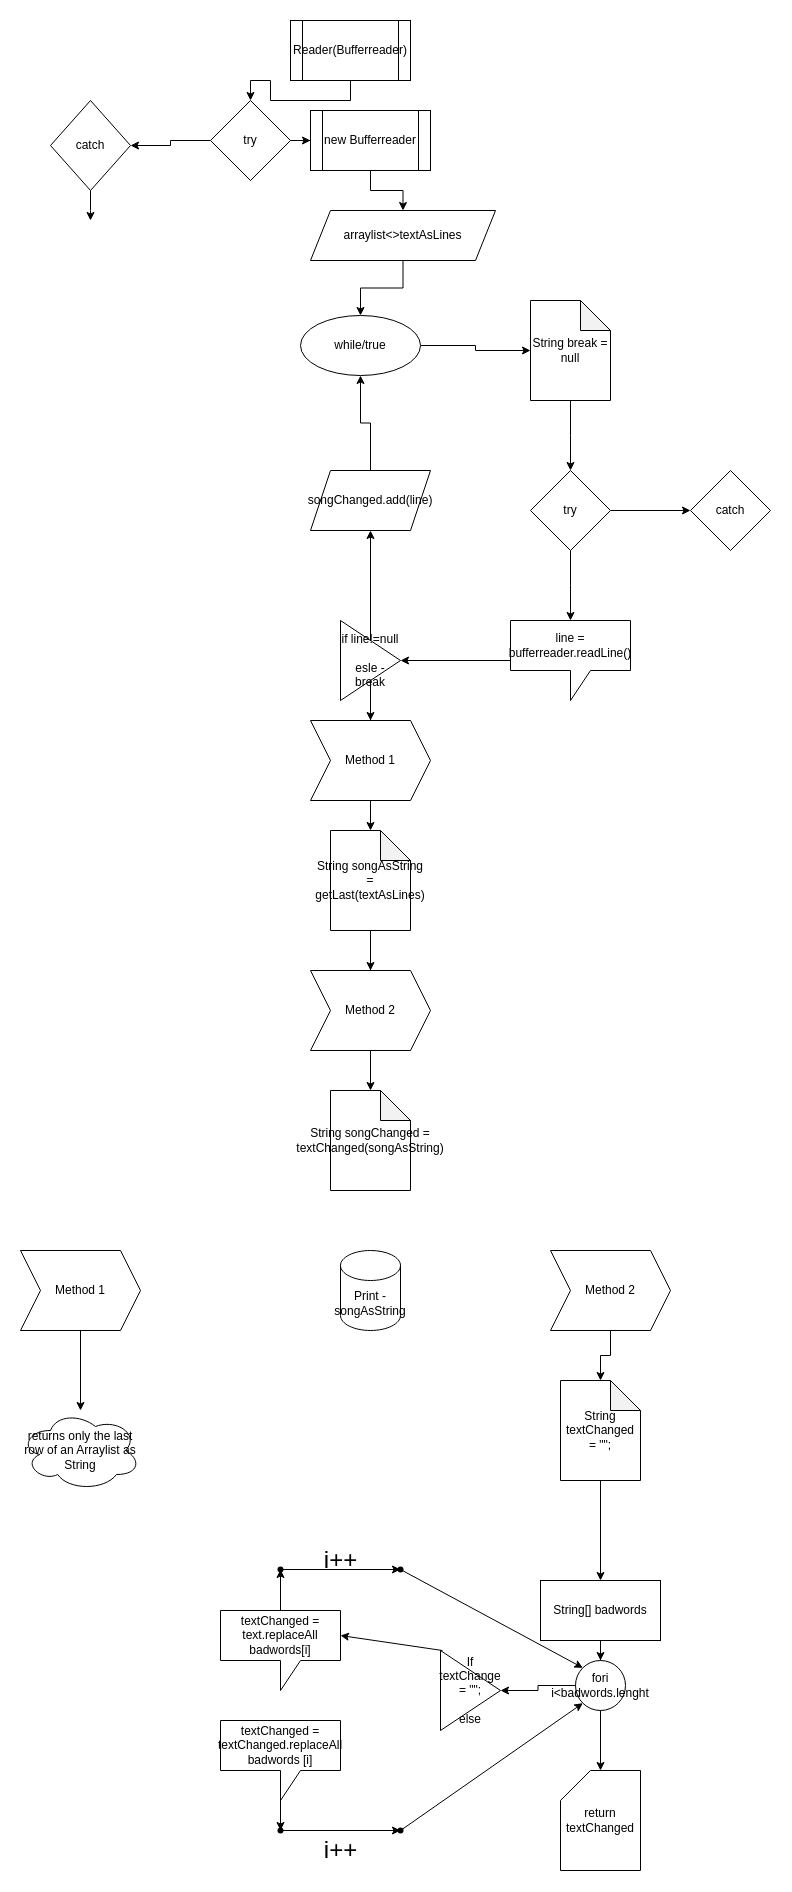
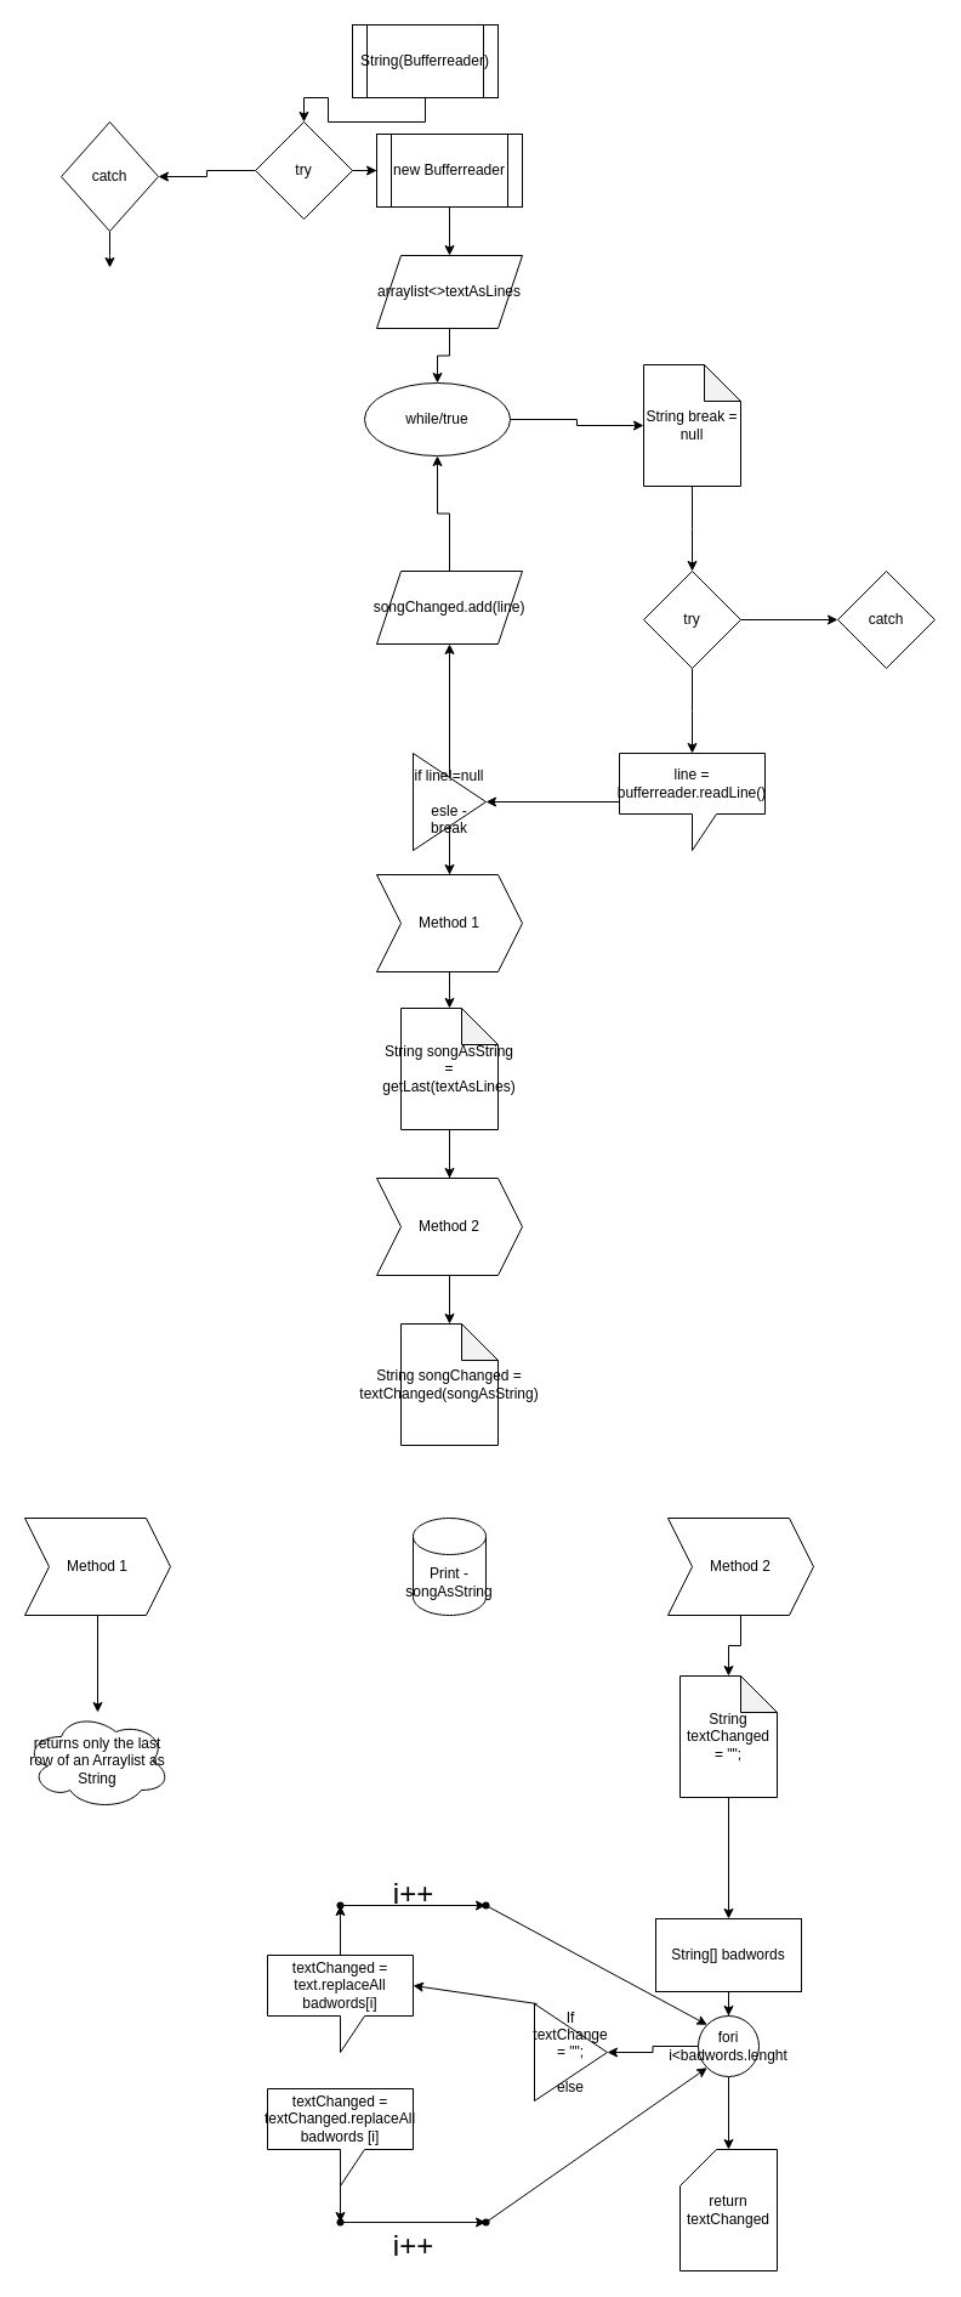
  <mxCell id="0" />
  <mxCell id="1" parent="0" />
  <mxCell id="2" value="" style="edgeStyle=orthogonalEdgeStyle;rounded=0;orthogonalLoop=1;jettySize=auto;html=1;" parent="1" source="3" target="6" edge="1"><mxGeometry relative="1" as="geometry" /></mxCell>
- <mxCell id="3" value="Reader(Bufferreader)" style="shape=process;whiteSpace=wrap;html=1;backgroundOutline=1;" parent="1" vertex="1"><mxGeometry x="290" y="20" width="120" height="60" as="geometry" /></mxCell>
+ <mxCell id="3" value="String(Bufferreader)" style="shape=process;whiteSpace=wrap;html=1;backgroundOutline=1;" parent="1" vertex="1"><mxGeometry x="290" y="20" width="120" height="60" as="geometry" /></mxCell>
  <mxCell id="4" value="" style="edgeStyle=orthogonalEdgeStyle;rounded=0;orthogonalLoop=1;jettySize=auto;html=1;" parent="1" source="6" target="8" edge="1"><mxGeometry relative="1" as="geometry" /></mxCell>
  <mxCell id="5" value="" style="edgeStyle=orthogonalEdgeStyle;rounded=0;orthogonalLoop=1;jettySize=auto;html=1;" parent="1" source="6" target="10" edge="1"><mxGeometry relative="1" as="geometry" /></mxCell>
  <mxCell id="6" value="try" style="rhombus;whiteSpace=wrap;html=1;" parent="1" vertex="1"><mxGeometry x="210" y="100" width="80" height="80" as="geometry" /></mxCell>
  <mxCell id="7" value="" style="edgeStyle=orthogonalEdgeStyle;rounded=0;orthogonalLoop=1;jettySize=auto;html=1;" parent="1" source="8" target="12" edge="1"><mxGeometry relative="1" as="geometry" /></mxCell>
  <mxCell id="8" value="new Bufferreader" style="shape=process;whiteSpace=wrap;html=1;backgroundOutline=1;" parent="1" vertex="1"><mxGeometry x="310" y="110" width="120" height="60" as="geometry" /></mxCell>
  <mxCell id="9" value="" style="edgeStyle=orthogonalEdgeStyle;rounded=0;orthogonalLoop=1;jettySize=auto;html=1;" parent="1" source="10" edge="1"><mxGeometry relative="1" as="geometry"><mxPoint x="90" y="220" as="targetPoint" /></mxGeometry></mxCell>
  <mxCell id="10" value="catch" style="rhombus;whiteSpace=wrap;html=1;" parent="1" vertex="1"><mxGeometry x="50" y="100" width="80" height="90" as="geometry" /></mxCell>
  <mxCell id="11" value="" style="edgeStyle=orthogonalEdgeStyle;rounded=0;orthogonalLoop=1;jettySize=auto;html=1;" parent="1" source="12" target="14" edge="1"><mxGeometry relative="1" as="geometry" /></mxCell>
- <mxCell id="12" value="arraylist&amp;lt;&amp;gt;textAsLines" style="shape=parallelogram;perimeter=parallelogramPerimeter;whiteSpace=wrap;html=1;fixedSize=1;" parent="1" vertex="1"><mxGeometry x="310" y="210" width="185" height="50" as="geometry" /></mxCell>
+ <mxCell id="12" value="arraylist&amp;lt;&amp;gt;textAsLines" style="shape=parallelogram;perimeter=parallelogramPerimeter;whiteSpace=wrap;html=1;fixedSize=1;" parent="1" vertex="1"><mxGeometry x="310" y="210" width="120" height="60" as="geometry" /></mxCell>
  <mxCell id="13" value="" style="edgeStyle=orthogonalEdgeStyle;rounded=0;orthogonalLoop=1;jettySize=auto;html=1;" parent="1" source="14" target="16" edge="1"><mxGeometry relative="1" as="geometry"><mxPoint x="570" y="350" as="targetPoint" /></mxGeometry></mxCell>
  <mxCell id="14" value="while/true" style="ellipse;whiteSpace=wrap;html=1;" parent="1" vertex="1"><mxGeometry x="300" y="315" width="120" height="60" as="geometry" /></mxCell>
  <mxCell id="15" value="" style="edgeStyle=orthogonalEdgeStyle;rounded=0;orthogonalLoop=1;jettySize=auto;html=1;" parent="1" source="16" edge="1"><mxGeometry relative="1" as="geometry"><mxPoint x="570" y="470" as="targetPoint" /></mxGeometry></mxCell>
  <mxCell id="16" value="String break = null" style="shape=note;whiteSpace=wrap;html=1;backgroundOutline=1;darkOpacity=0.05;" parent="1" vertex="1"><mxGeometry x="530" y="300" width="80" height="100" as="geometry" /></mxCell>
  <mxCell id="17" value="" style="edgeStyle=orthogonalEdgeStyle;rounded=0;orthogonalLoop=1;jettySize=auto;html=1;" parent="1" source="19" target="20" edge="1"><mxGeometry relative="1" as="geometry" /></mxCell>
  <mxCell id="18" value="" style="edgeStyle=orthogonalEdgeStyle;rounded=0;orthogonalLoop=1;jettySize=auto;html=1;" parent="1" source="19" edge="1"><mxGeometry relative="1" as="geometry"><mxPoint x="570" y="620" as="targetPoint" /></mxGeometry></mxCell>
  <mxCell id="19" value="try" style="rhombus;whiteSpace=wrap;html=1;" parent="1" vertex="1"><mxGeometry x="530" y="470" width="80" height="80" as="geometry" /></mxCell>
  <mxCell id="20" value="catch" style="rhombus;whiteSpace=wrap;html=1;" parent="1" vertex="1"><mxGeometry x="690" y="470" width="80" height="80" as="geometry" /></mxCell>
  <mxCell id="21" value="" style="edgeStyle=orthogonalEdgeStyle;rounded=0;orthogonalLoop=1;jettySize=auto;html=1;" parent="1" source="22" target="26" edge="1"><mxGeometry relative="1" as="geometry" /></mxCell>
  <mxCell id="22" value="line = bufferreader.readLine()" style="shape=callout;whiteSpace=wrap;html=1;perimeter=calloutPerimeter;" parent="1" vertex="1"><mxGeometry x="510" y="620" width="120" height="80" as="geometry" /></mxCell>
  <mxCell id="23" value="" style="edgeStyle=orthogonalEdgeStyle;rounded=0;orthogonalLoop=1;jettySize=auto;html=1;" parent="1" source="26" target="28" edge="1"><mxGeometry relative="1" as="geometry" /></mxCell>
  <mxCell id="24" value="" style="edgeStyle=orthogonalEdgeStyle;rounded=0;orthogonalLoop=1;jettySize=auto;html=1;" parent="1" source="26" edge="1"><mxGeometry relative="1" as="geometry"><mxPoint x="370" y="800" as="targetPoint" /></mxGeometry></mxCell>
  <mxCell id="25" value="" style="edgeStyle=orthogonalEdgeStyle;rounded=0;orthogonalLoop=1;jettySize=auto;html=1;" parent="1" source="26" target="35" edge="1"><mxGeometry relative="1" as="geometry" /></mxCell>
  <mxCell id="26" value="if line!=null&lt;br&gt;&lt;br&gt;esle - break" style="triangle;whiteSpace=wrap;html=1;" parent="1" vertex="1"><mxGeometry x="340" y="620" width="60" height="80" as="geometry" /></mxCell>
  <mxCell id="27" value="" style="edgeStyle=orthogonalEdgeStyle;rounded=0;orthogonalLoop=1;jettySize=auto;html=1;" parent="1" source="28" target="14" edge="1"><mxGeometry relative="1" as="geometry" /></mxCell>
  <mxCell id="28" value="songChanged.add(line)" style="shape=parallelogram;perimeter=parallelogramPerimeter;whiteSpace=wrap;html=1;fixedSize=1;" parent="1" vertex="1"><mxGeometry x="310" y="470" width="120" height="60" as="geometry" /></mxCell>
  <mxCell id="29" value="" style="edgeStyle=orthogonalEdgeStyle;rounded=0;orthogonalLoop=1;jettySize=auto;html=1;startArrow=none;" parent="1" source="38" target="32" edge="1"><mxGeometry relative="1" as="geometry" /></mxCell>
  <mxCell id="30" value="" style="edgeStyle=orthogonalEdgeStyle;rounded=0;orthogonalLoop=1;jettySize=auto;html=1;" parent="1" source="31" target="38" edge="1"><mxGeometry relative="1" as="geometry" /></mxCell>
  <mxCell id="31" value="String songAsString = getLast(textAsLines)" style="shape=note;whiteSpace=wrap;html=1;backgroundOutline=1;darkOpacity=0.05;" parent="1" vertex="1"><mxGeometry x="330" y="830" width="80" height="100" as="geometry" /></mxCell>
  <mxCell id="32" value="String songChanged = textChanged(songAsString)" style="shape=note;whiteSpace=wrap;html=1;backgroundOutline=1;darkOpacity=0.05;" parent="1" vertex="1"><mxGeometry x="330" y="1090" width="80" height="100" as="geometry" /></mxCell>
  <mxCell id="33" value="Print - songAsString" style="shape=cylinder3;whiteSpace=wrap;html=1;boundedLbl=1;backgroundOutline=1;size=15;" parent="1" vertex="1"><mxGeometry x="340" y="1250" width="60" height="80" as="geometry" /></mxCell>
  <mxCell id="34" value="" style="edgeStyle=orthogonalEdgeStyle;rounded=0;orthogonalLoop=1;jettySize=auto;html=1;" parent="1" source="35" target="31" edge="1"><mxGeometry relative="1" as="geometry" /></mxCell>
  <mxCell id="35" value="Method 1" style="shape=step;perimeter=stepPerimeter;whiteSpace=wrap;html=1;fixedSize=1;" parent="1" vertex="1"><mxGeometry x="310" y="720" width="120" height="80" as="geometry" /></mxCell>
  <mxCell id="36" value="" style="edgeStyle=orthogonalEdgeStyle;rounded=0;orthogonalLoop=1;jettySize=auto;html=1;" parent="1" source="37" target="40" edge="1"><mxGeometry relative="1" as="geometry" /></mxCell>
  <mxCell id="37" value="Method 1" style="shape=step;perimeter=stepPerimeter;whiteSpace=wrap;html=1;fixedSize=1;" parent="1" vertex="1"><mxGeometry x="20" y="1250" width="120" height="80" as="geometry" /></mxCell>
  <mxCell id="38" value="Method 2" style="shape=step;perimeter=stepPerimeter;whiteSpace=wrap;html=1;fixedSize=1;" parent="1" vertex="1"><mxGeometry x="310" y="970" width="120" height="80" as="geometry" /></mxCell>
  <mxCell id="39" value="" style="edgeStyle=orthogonalEdgeStyle;rounded=0;orthogonalLoop=1;jettySize=auto;html=1;endArrow=none;" parent="1" source="31" target="38" edge="1"><mxGeometry relative="1" as="geometry"><mxPoint x="370" y="930" as="sourcePoint" /><mxPoint x="370" y="1090" as="targetPoint" /></mxGeometry></mxCell>
  <mxCell id="40" value="returns only the last row of an Arraylist as String" style="ellipse;shape=cloud;whiteSpace=wrap;html=1;" parent="1" vertex="1"><mxGeometry x="20" y="1410" width="120" height="80" as="geometry" /></mxCell>
  <mxCell id="41" value="" style="edgeStyle=orthogonalEdgeStyle;rounded=0;orthogonalLoop=1;jettySize=auto;html=1;" parent="1" source="42" target="44" edge="1"><mxGeometry relative="1" as="geometry" /></mxCell>
  <mxCell id="42" value="Method 2" style="shape=step;perimeter=stepPerimeter;whiteSpace=wrap;html=1;fixedSize=1;" parent="1" vertex="1"><mxGeometry x="550" y="1250" width="120" height="80" as="geometry" /></mxCell>
  <mxCell id="43" value="" style="edgeStyle=orthogonalEdgeStyle;rounded=0;orthogonalLoop=1;jettySize=auto;html=1;" parent="1" source="44" target="46" edge="1"><mxGeometry relative="1" as="geometry" /></mxCell>
  <mxCell id="44" value="String textChanged = &quot;&quot;;" style="shape=note;whiteSpace=wrap;html=1;backgroundOutline=1;darkOpacity=0.05;" parent="1" vertex="1"><mxGeometry x="560" y="1380" width="80" height="100" as="geometry" /></mxCell>
  <mxCell id="45" value="" style="edgeStyle=orthogonalEdgeStyle;rounded=0;orthogonalLoop=1;jettySize=auto;html=1;fontSize=24;" parent="1" source="46" target="49" edge="1"><mxGeometry relative="1" as="geometry" /></mxCell>
  <mxCell id="46" value="String[] badwords" style="whiteSpace=wrap;html=1;" parent="1" vertex="1"><mxGeometry x="540" y="1580" width="120" height="60" as="geometry" /></mxCell>
  <mxCell id="47" value="" style="edgeStyle=orthogonalEdgeStyle;rounded=0;orthogonalLoop=1;jettySize=auto;html=1;" parent="1" source="49" target="50" edge="1"><mxGeometry relative="1" as="geometry" /></mxCell>
  <mxCell id="48" value="" style="edgeStyle=orthogonalEdgeStyle;rounded=0;orthogonalLoop=1;jettySize=auto;html=1;fontSize=12;" parent="1" source="49" target="67" edge="1"><mxGeometry relative="1" as="geometry" /></mxCell>
  <mxCell id="49" value="fori&lt;br&gt;i&amp;lt;badwords.lenght" style="ellipse;whiteSpace=wrap;html=1;aspect=fixed;" parent="1" vertex="1"><mxGeometry x="575" y="1660" width="50" height="50" as="geometry" /></mxCell>
  <mxCell id="50" value="If textChange = &quot;&quot;;&lt;br&gt;&lt;br&gt;else" style="triangle;whiteSpace=wrap;html=1;" parent="1" vertex="1"><mxGeometry x="440" y="1650" width="60" height="80" as="geometry" /></mxCell>
  <mxCell id="51" value="" style="edgeStyle=orthogonalEdgeStyle;rounded=0;orthogonalLoop=1;jettySize=auto;html=1;" parent="1" source="52" target="57" edge="1"><mxGeometry relative="1" as="geometry" /></mxCell>
  <mxCell id="52" value="textChanged = text.replaceAll badwords[i]" style="shape=callout;whiteSpace=wrap;html=1;perimeter=calloutPerimeter;" parent="1" vertex="1"><mxGeometry x="220" y="1610" width="120" height="80" as="geometry" /></mxCell>
  <mxCell id="53" value="" style="endArrow=classic;html=1;rounded=0;entryX=0;entryY=0;entryDx=120;entryDy=25;entryPerimeter=0;exitX=0.033;exitY=0;exitDx=0;exitDy=0;exitPerimeter=0;" parent="1" source="50" target="52" edge="1"><mxGeometry width="50" height="50" relative="1" as="geometry"><mxPoint x="370" y="1750" as="sourcePoint" /><mxPoint x="420" y="1700" as="targetPoint" /></mxGeometry></mxCell>
  <mxCell id="54" value="" style="edgeStyle=orthogonalEdgeStyle;rounded=0;orthogonalLoop=1;jettySize=auto;html=1;fontSize=24;" parent="1" source="55" target="63" edge="1"><mxGeometry relative="1" as="geometry" /></mxCell>
  <mxCell id="55" value="textChanged = textChanged.replaceAll badwords [i]" style="shape=callout;whiteSpace=wrap;html=1;perimeter=calloutPerimeter;" parent="1" vertex="1"><mxGeometry x="220" y="1720" width="120" height="80" as="geometry" /></mxCell>
  <mxCell id="56" value="" style="edgeStyle=orthogonalEdgeStyle;rounded=0;orthogonalLoop=1;jettySize=auto;html=1;" parent="1" source="57" target="59" edge="1"><mxGeometry relative="1" as="geometry" /></mxCell>
  <mxCell id="57" value="" style="shape=waypoint;size=6;pointerEvents=1;points=[];fillColor=rgba(255, 255, 255, 1);resizable=0;rotatable=0;perimeter=centerPerimeter;snapToPoint=1;" parent="1" vertex="1"><mxGeometry x="260" y="1549" width="40" height="40" as="geometry" /></mxCell>
  <mxCell id="58" value="" style="edgeStyle=orthogonalEdgeStyle;rounded=0;orthogonalLoop=1;jettySize=auto;html=1;" parent="1" source="59" edge="1"><mxGeometry relative="1" as="geometry"><mxPoint x="400" y="1569" as="targetPoint" /></mxGeometry></mxCell>
  <mxCell id="59" value="" style="shape=waypoint;size=6;pointerEvents=1;points=[];fillColor=rgba(255, 255, 255, 1);resizable=0;rotatable=0;perimeter=centerPerimeter;snapToPoint=1;" parent="1" vertex="1"><mxGeometry x="380" y="1549" width="40" height="40" as="geometry" /></mxCell>
  <mxCell id="60" value="" style="endArrow=classic;html=1;rounded=0;entryX=0;entryY=0;entryDx=0;entryDy=0;" parent="1" source="59" target="49" edge="1"><mxGeometry width="50" height="50" relative="1" as="geometry"><mxPoint x="370" y="1730" as="sourcePoint" /><mxPoint x="420" y="1680" as="targetPoint" /></mxGeometry></mxCell>
  <mxCell id="61" value="&lt;font style=&quot;font-size: 24px&quot;&gt;i++&lt;/font&gt;" style="text;html=1;align=center;verticalAlign=middle;resizable=0;points=[];autosize=1;strokeColor=none;fillColor=none;" parent="1" vertex="1"><mxGeometry x="315" y="1550" width="50" height="20" as="geometry" /></mxCell>
  <mxCell id="62" value="" style="edgeStyle=orthogonalEdgeStyle;rounded=0;orthogonalLoop=1;jettySize=auto;html=1;fontSize=24;" parent="1" source="63" target="64" edge="1"><mxGeometry relative="1" as="geometry" /></mxCell>
  <mxCell id="63" value="" style="shape=waypoint;size=6;pointerEvents=1;points=[];fillColor=rgba(255, 255, 255, 1);resizable=0;rotatable=0;perimeter=centerPerimeter;snapToPoint=1;" parent="1" vertex="1"><mxGeometry x="260" y="1810" width="40" height="40" as="geometry" /></mxCell>
  <mxCell id="64" value="" style="shape=waypoint;size=6;pointerEvents=1;points=[];fillColor=rgba(255, 255, 255, 1);resizable=0;rotatable=0;perimeter=centerPerimeter;snapToPoint=1;" parent="1" vertex="1"><mxGeometry x="380" y="1810" width="40" height="40" as="geometry" /></mxCell>
  <mxCell id="65" value="" style="endArrow=classic;html=1;rounded=0;fontSize=24;entryX=0;entryY=1;entryDx=0;entryDy=0;exitX=0.575;exitY=0.425;exitDx=0;exitDy=0;exitPerimeter=0;" parent="1" source="64" target="49" edge="1"><mxGeometry width="50" height="50" relative="1" as="geometry"><mxPoint x="370" y="1730" as="sourcePoint" /><mxPoint x="420" y="1680" as="targetPoint" /></mxGeometry></mxCell>
  <mxCell id="66" value="i++" style="text;html=1;align=center;verticalAlign=middle;resizable=0;points=[];autosize=1;strokeColor=none;fillColor=none;fontSize=24;" parent="1" vertex="1"><mxGeometry x="315" y="1835" width="50" height="30" as="geometry" /></mxCell>
  <mxCell id="67" value="return textChanged" style="shape=card;whiteSpace=wrap;html=1;fontSize=12;" parent="1" vertex="1"><mxGeometry x="560" y="1770" width="80" height="100" as="geometry" /></mxCell>
